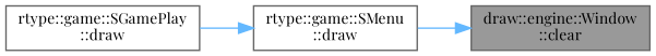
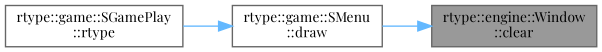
  digraph {
    fontname="Playfair Display"
    rankdir=RL
    node [color=grey40 fillcolor=white fontname="Playfair Display" fontsize=10 shape=box style=filled]
    edge [color=steelblue1 dir=back fontname="Playfair Display" fontsize=10 labelfontname=Helvetica labelfontsize=10 style=solid]
-   n1 [color=gray40 fillcolor=grey60 fontcolor=black height=0.2 label="draw::engine::Window\l::clear" width=0.4]
+   n1 [color=gray40 fillcolor=grey60 fontcolor=black height=0.2 label="rtype::engine::Window\l::clear" width=0.4]
    n2 [height=0.2 label="rtype::game::SMenu\l::draw" width=0.4]
-   n3 [height=0.2 label="rtype::game::SGamePlay\l::draw" width=0.4]
+   n3 [height=0.2 label="rtype::game::SGamePlay\l::rtype" width=0.4]
    n1 -> n2
    n2 -> n3
  }
